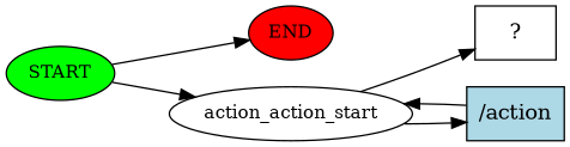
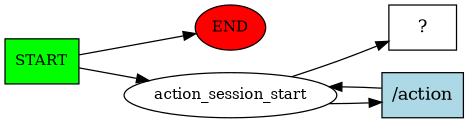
  digraph {
    rankdir=LR
    node [fontsize=12 style=filled]
-   n1 [fillcolor=green label=START]
+   n1 [fillcolor=green label=START shape=box]
    n2 [fillcolor=red label=END]
-   n3 [label=action_action_start style=""]
+   n3 [label=action_session_start style=""]
    n4 [label="  ?  " shape=rect fontsize="" style=""]
    n5 [fillcolor=lightblue label="/action" shape=rect fontsize=""]
    n1 -> n2
    n1 -> n3
    n3 -> n4
    n3 -> n5
    n5 -> n3
  }
